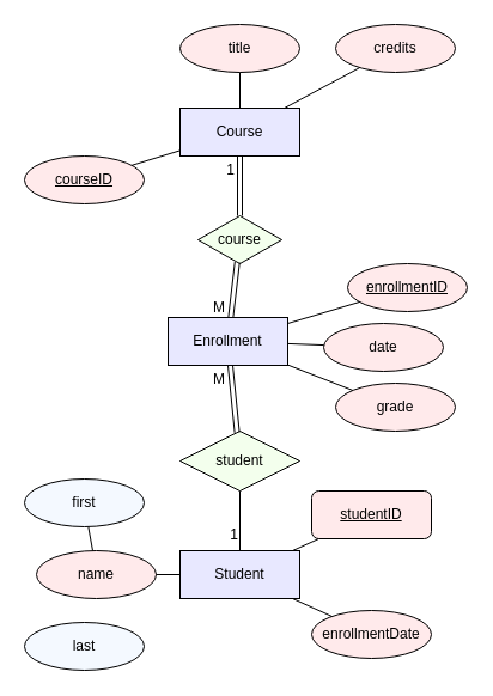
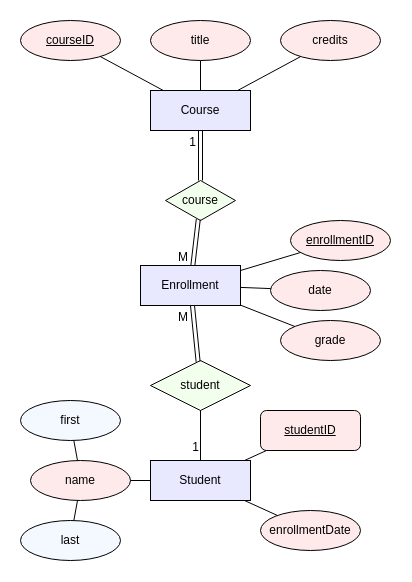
  <mxCell id="0" />
  <mxCell id="1" parent="0" />
- <mxCell id="2" value="courseID" style="ellipse;whiteSpace=wrap;html=1;align=center;fontStyle=4;fillColor=#FFEAEB;" parent="1" vertex="1"><mxGeometry x="20" y="130" width="100" height="40" as="geometry" /></mxCell>
+ <mxCell id="2" value="courseID" style="ellipse;whiteSpace=wrap;html=1;align=center;fontStyle=4;fillColor=#FFEAEB;" parent="1" vertex="1"><mxGeometry x="20" y="20" width="100" height="40" as="geometry" /></mxCell>
  <mxCell id="3" value="title" style="ellipse;whiteSpace=wrap;html=1;align=center;fillColor=#FFEAEB;" parent="1" vertex="1"><mxGeometry x="150" y="20" width="100" height="40" as="geometry" /></mxCell>
  <mxCell id="4" value="credits" style="ellipse;whiteSpace=wrap;html=1;align=center;fillColor=#FFEAEB;" parent="1" vertex="1"><mxGeometry x="280" y="20" width="100" height="40" as="geometry" /></mxCell>
  <mxCell id="5" value="Course" style="whiteSpace=wrap;html=1;align=center;fillColor=#E8E8FF;" parent="1" vertex="1"><mxGeometry x="150" y="90" width="100" height="40" as="geometry" /></mxCell>
  <mxCell id="6" value="" style="endArrow=none;html=1;rounded=0;" parent="1" source="5" target="2" edge="1"><mxGeometry relative="1" as="geometry"><mxPoint x="360" y="140" as="sourcePoint" /><mxPoint x="520" y="140" as="targetPoint" /></mxGeometry></mxCell>
  <mxCell id="7" value="" style="endArrow=none;html=1;rounded=0;" parent="1" source="5" target="3" edge="1"><mxGeometry relative="1" as="geometry"><mxPoint x="210" y="110" as="sourcePoint" /><mxPoint x="130" y="18" as="targetPoint" /></mxGeometry></mxCell>
  <mxCell id="8" value="" style="endArrow=none;html=1;rounded=0;" parent="1" source="5" target="4" edge="1"><mxGeometry relative="1" as="geometry"><mxPoint x="210" y="100" as="sourcePoint" /><mxPoint x="210" y="20" as="targetPoint" /></mxGeometry></mxCell>
  <mxCell id="9" value="Enrollment" style="whiteSpace=wrap;html=1;align=center;fillColor=#E8E8FF;" parent="1" vertex="1"><mxGeometry x="140" y="265" width="100" height="40" as="geometry" /></mxCell>
  <mxCell id="10" value="course" style="shape=rhombus;perimeter=rhombusPerimeter;whiteSpace=wrap;html=1;align=center;fillColor=#F3FFED;" parent="1" vertex="1"><mxGeometry x="165" y="180" width="70" height="40" as="geometry" /></mxCell>
  <mxCell id="11" value="enrollmentID" style="ellipse;whiteSpace=wrap;html=1;align=center;fontStyle=4;fillColor=#FFEAEB;" parent="1" vertex="1"><mxGeometry x="290" y="220" width="100" height="40" as="geometry" /></mxCell>
  <mxCell id="12" value="date" style="ellipse;whiteSpace=wrap;html=1;align=center;fillColor=#FFEAEB;" parent="1" vertex="1"><mxGeometry x="270" y="270" width="100" height="40" as="geometry" /></mxCell>
  <mxCell id="13" value="grade" style="ellipse;whiteSpace=wrap;html=1;align=center;fillColor=#FFEAEB;" parent="1" vertex="1"><mxGeometry x="280" y="320" width="100" height="40" as="geometry" /></mxCell>
  <mxCell id="14" value="" style="endArrow=none;html=1;rounded=0;" parent="1" source="9" target="11" edge="1"><mxGeometry relative="1" as="geometry"><mxPoint x="461.5" y="80" as="sourcePoint" /><mxPoint x="398.5" y="46" as="targetPoint" /></mxGeometry></mxCell>
  <mxCell id="15" value="" style="endArrow=none;html=1;rounded=0;" parent="1" source="9" target="12" edge="1"><mxGeometry relative="1" as="geometry"><mxPoint x="545" y="101" as="sourcePoint" /><mxPoint x="500" y="50" as="targetPoint" /></mxGeometry></mxCell>
  <mxCell id="16" value="" style="endArrow=none;html=1;rounded=0;" parent="1" source="9" target="13" edge="1"><mxGeometry relative="1" as="geometry"><mxPoint x="529" y="100" as="sourcePoint" /><mxPoint x="551" y="50" as="targetPoint" /></mxGeometry></mxCell>
  <mxCell id="17" value="Student" style="whiteSpace=wrap;html=1;align=center;fillColor=#E8E8FF;" parent="1" vertex="1"><mxGeometry x="150" y="460" width="100" height="40" as="geometry" /></mxCell>
  <mxCell id="18" value="studentID" style="whiteSpace=wrap;html=1;align=center;fontStyle=4;fillColor=#FFEAEB;rounded=1;" parent="1" vertex="1"><mxGeometry x="260" y="410" width="100" height="40" as="geometry" /></mxCell>
  <mxCell id="19" value="" style="endArrow=none;html=1;rounded=0;" parent="1" source="17" target="18" edge="1"><mxGeometry relative="1" as="geometry"><mxPoint x="731.5" y="80" as="sourcePoint" /><mxPoint x="668.5" y="46" as="targetPoint" /></mxGeometry></mxCell>
  <mxCell id="20" value="student" style="shape=rhombus;perimeter=rhombusPerimeter;whiteSpace=wrap;html=1;align=center;fillColor=#F3FFED;" parent="1" vertex="1"><mxGeometry x="150" y="360" width="100" height="50" as="geometry" /></mxCell>
  <mxCell id="21" value="enrollmentDate" style="ellipse;whiteSpace=wrap;html=1;align=center;fillColor=#FFEAEB;" parent="1" vertex="1"><mxGeometry x="260" y="510" width="100" height="40" as="geometry" /></mxCell>
  <mxCell id="22" value="" style="endArrow=none;html=1;rounded=0;" parent="1" source="17" target="21" edge="1"><mxGeometry relative="1" as="geometry"><mxPoint x="760" y="170" as="sourcePoint" /><mxPoint x="843" y="133" as="targetPoint" /></mxGeometry></mxCell>
  <mxCell id="23" value="" style="endArrow=none;html=1;rounded=0;" parent="1" source="20" target="17" edge="1"><mxGeometry relative="1" as="geometry"><mxPoint x="470" y="320" as="sourcePoint" /><mxPoint x="470" y="270" as="targetPoint" /></mxGeometry></mxCell>
  <mxCell id="24" value="1" style="resizable=0;html=1;whiteSpace=wrap;align=right;verticalAlign=bottom;" parent="23" connectable="0" vertex="1"><mxGeometry x="1" relative="1" as="geometry"><mxPoint y="-5" as="offset" /></mxGeometry></mxCell>
  <mxCell id="25" value="" style="shape=link;html=1;rounded=0;" parent="1" source="20" target="9" edge="1"><mxGeometry relative="1" as="geometry"><mxPoint x="290" y="454.5" as="sourcePoint" /><mxPoint x="450" y="454.5" as="targetPoint" /></mxGeometry></mxCell>
  <mxCell id="26" value="M" style="resizable=0;html=1;whiteSpace=wrap;align=right;verticalAlign=bottom;" parent="25" connectable="0" vertex="1"><mxGeometry x="1" relative="1" as="geometry"><mxPoint x="-3" y="20" as="offset" /></mxGeometry></mxCell>
  <mxCell id="27" value="" style="shape=link;html=1;rounded=0;" parent="1" source="10" target="9" edge="1"><mxGeometry relative="1" as="geometry"><mxPoint x="210" y="370" as="sourcePoint" /><mxPoint x="200" y="290" as="targetPoint" /></mxGeometry></mxCell>
  <mxCell id="28" value="M" style="resizable=0;html=1;whiteSpace=wrap;align=right;verticalAlign=bottom;" parent="27" connectable="0" vertex="1"><mxGeometry x="1" relative="1" as="geometry"><mxPoint x="-3" as="offset" /></mxGeometry></mxCell>
  <mxCell id="29" value="name" style="ellipse;whiteSpace=wrap;html=1;align=center;fillColor=#FFEAEB;" parent="1" vertex="1"><mxGeometry x="30" y="460" width="100" height="40" as="geometry" /></mxCell>
  <mxCell id="30" value="" style="endArrow=none;html=1;rounded=0;" parent="1" source="17" target="29" edge="1"><mxGeometry relative="1" as="geometry"><mxPoint x="150" y="480" as="sourcePoint" /><mxPoint x="770" y="50" as="targetPoint" /></mxGeometry></mxCell>
  <mxCell id="31" value="first" style="ellipse;whiteSpace=wrap;html=1;align=center;fillColor=#F4F9FF;" parent="1" vertex="1"><mxGeometry x="20" y="400" width="100" height="40" as="geometry" /></mxCell>
  <mxCell id="32" value="last" style="ellipse;whiteSpace=wrap;html=1;align=center;fillColor=#F4F9FF;" parent="1" vertex="1"><mxGeometry x="20" y="520" width="100" height="40" as="geometry" /></mxCell>
  <mxCell id="33" value="" style="endArrow=none;html=1;rounded=0;" parent="1" source="29" target="31" edge="1"><mxGeometry relative="1" as="geometry"><mxPoint x="167" y="470" as="sourcePoint" /><mxPoint x="113" y="445" as="targetPoint" /></mxGeometry></mxCell>
+ <mxCell id="34" value="" style="endArrow=none;html=1;rounded=0;" parent="1" source="29" target="32" edge="1"><mxGeometry relative="1" as="geometry"><mxPoint x="48" y="479" as="sourcePoint" /><mxPoint x="21" y="471" as="targetPoint" /></mxGeometry></mxCell>
  <mxCell id="35" value="" style="shape=link;html=1;rounded=0;" parent="1" source="10" target="5" edge="1"><mxGeometry relative="1" as="geometry"><mxPoint x="289" y="190" as="sourcePoint" /><mxPoint x="289" y="140" as="targetPoint" /></mxGeometry></mxCell>
  <mxCell id="36" value="1" style="resizable=0;html=1;whiteSpace=wrap;align=right;verticalAlign=bottom;" parent="35" connectable="0" vertex="1"><mxGeometry x="1" relative="1" as="geometry"><mxPoint x="-3" y="20" as="offset" /></mxGeometry></mxCell>
